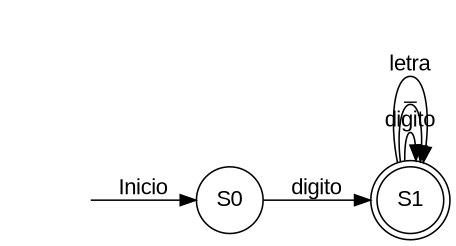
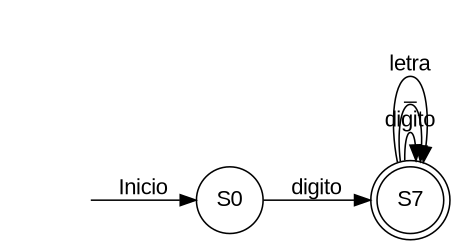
  digraph {
    rankdir=LR
    fontname="Liberation Sans"
    node [fontname="Liberation Sans"]
    edge [fontname="Liberation Sans"]
    n1 [label=S0 shape=circle]
-   n2 [label=S1 shape=doublecircle]
+   n2 [label=S7 shape=doublecircle]
    vacio [shape=none style=invisible]
    n1 -> n2 [label=digito]
    n2 -> n2 [label=digito]
    n2 -> n2 [label=_]
    n2 -> n2 [label=letra]
    vacio -> n1 [label=Inicio]
  }
